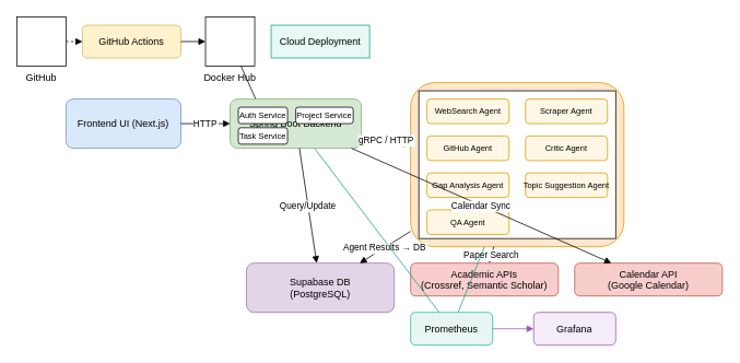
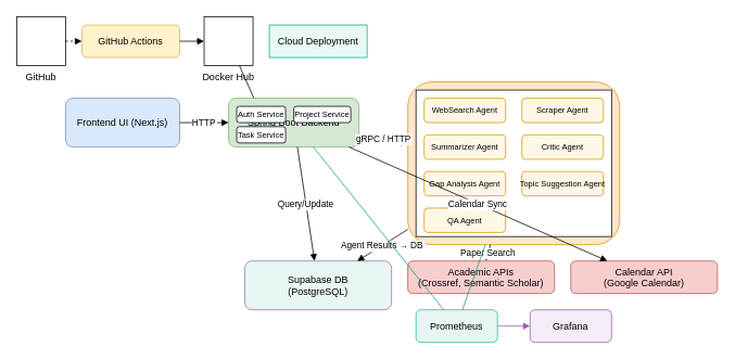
  <mxCell id="0" />
  <mxCell id="1" parent="0" />
  <mxCell id="2" value="GitHub" style="shape=mxgraph.social.github;verticalLabelPosition=bottom;verticalAlign=top;fontSize=12;" vertex="1" parent="1"><mxGeometry x="20" y="20" width="60" height="60" as="geometry" /></mxCell>
  <mxCell id="3" value="GitHub Actions" style="rounded=1;fillColor=#FFF2CC;strokeColor=#D6B656;" vertex="1" parent="1"><mxGeometry x="100" y="30" width="120" height="40" as="geometry" /></mxCell>
  <mxCell id="4" value="Docker Hub" style="shape=mxgraph.social.docker;verticalLabelPosition=bottom;verticalAlign=top;fontSize=12;" vertex="1" parent="1"><mxGeometry x="250" y="20" width="60" height="60" as="geometry" /></mxCell>
  <mxCell id="5" edge="1" source="2" target="3" parent="1" style="endArrow=block;strokeColor=#000000;dashed=1;"><mxGeometry relative="1" as="geometry" /></mxCell>
  <mxCell id="6" edge="1" source="3" target="4" parent="1" style="endArrow=block;strokeColor=#000000;"><mxGeometry relative="1" as="geometry" /></mxCell>
  <mxCell id="7" value="Cloud Deployment" style="fillColor=#E8F8F5;strokeColor=#17A589;fontSize=12;rounded=0;" vertex="1" parent="1"><mxGeometry x="330" y="30" width="120" height="40" as="geometry" /></mxCell>
  <mxCell id="8" edge="1" source="4" target="11" parent="1" style="endArrow=block;strokeColor=#000000;"><mxGeometry relative="1" as="geometry" /></mxCell>
  <mxCell id="9" value="Frontend UI (Next.js)" style="rounded=1;fillColor=#DAE8FC;strokeColor=#6C8EBF;" vertex="1" parent="1"><mxGeometry x="80" y="120" width="140" height="60" as="geometry" /></mxCell>
  <mxCell id="10" value="Spring Boot Backend" style="rounded=1;fillColor=#D5E8D4;strokeColor=#82B366;" vertex="1" parent="1"><mxGeometry x="280" y="120" width="160" height="60" as="geometry" /></mxCell>
  <mxCell id="11" value="Auth Service" style="rounded=1;fontSize=10;fillColor=#FFFFFF;strokeColor=#000000;" vertex="1" parent="10"><mxGeometry x="10" y="10" width="60" height="20" as="geometry" /></mxCell>
  <mxCell id="12" value="Project Service" style="rounded=1;fontSize=10;fillColor=#FFFFFF;strokeColor=#000000;" vertex="1" parent="10"><mxGeometry x="80" y="10" width="70" height="20" as="geometry" /></mxCell>
  <mxCell id="13" value="Task Service" style="rounded=1;fontSize=10;fillColor=#FFFFFF;strokeColor=#000000;" vertex="1" parent="10"><mxGeometry x="10" y="35" width="60" height="20" as="geometry" /></mxCell>
  <mxCell id="14" value="FastAPI AI Agent Backend" style="rounded=1;fillColor=#FFE6CC;strokeColor=#D79B00;fontSize=14;" vertex="1" parent="1"><mxGeometry x="500" y="100" width="260" height="200" as="geometry" /></mxCell>
  <mxCell id="15" value="" vertex="1" parent="14" connectable="0"><mxGeometry x="10" y="10" width="240" height="180" as="geometry" /></mxCell>
  <mxCell id="16" value="WebSearch Agent" style="rounded=1;fontSize=10;fillColor=#FFF7E6;strokeColor=#D79B00;" vertex="1" parent="15"><mxGeometry x="10" y="10" width="100" height="30" as="geometry" /></mxCell>
  <mxCell id="17" value="Scraper Agent" style="rounded=1;fontSize=10;fillColor=#FFF7E6;strokeColor=#D79B00;" vertex="1" parent="15"><mxGeometry x="130" y="10" width="100" height="30" as="geometry" /></mxCell>
- <mxCell id="18" value="GitHub Agent" style="rounded=1;fontSize=10;fillColor=#FFF7E6;strokeColor=#D79B00;" vertex="1" parent="15"><mxGeometry x="10" y="55" width="100" height="30" as="geometry" /></mxCell>
+ <mxCell id="18" value="Summarizer Agent" style="rounded=1;fontSize=10;fillColor=#FFF7E6;strokeColor=#D79B00;" vertex="1" parent="15"><mxGeometry x="10" y="55" width="100" height="30" as="geometry" /></mxCell>
  <mxCell id="19" value="Critic Agent" style="rounded=1;fontSize=10;fillColor=#FFF7E6;strokeColor=#D79B00;" vertex="1" parent="15"><mxGeometry x="130" y="55" width="100" height="30" as="geometry" /></mxCell>
  <mxCell id="20" value="Gap Analysis Agent" style="rounded=1;fontSize=10;fillColor=#FFF7E6;strokeColor=#D79B00;" vertex="1" parent="15"><mxGeometry x="10" y="100" width="100" height="30" as="geometry" /></mxCell>
  <mxCell id="21" value="Topic Suggestion Agent" style="rounded=1;fontSize=10;fillColor=#FFF7E6;strokeColor=#D79B00;" vertex="1" parent="15"><mxGeometry x="130" y="100" width="100" height="30" as="geometry" /></mxCell>
  <mxCell id="22" value="QA Agent" style="rounded=1;fontSize=10;fillColor=#FFF7E6;strokeColor=#D79B00;" vertex="1" parent="15"><mxGeometry x="10" y="145" width="100" height="30" as="geometry" /></mxCell>
  <mxCell id="23" value="Academic APIs&#10;(Crossref, Semantic Scholar)" style="rounded=1;fillColor=#F8CECC;strokeColor=#B85450;fontSize=12;" vertex="1" parent="1"><mxGeometry x="500" y="320" width="180" height="40" as="geometry" /></mxCell>
  <mxCell id="24" value="Calendar API&#10;(Google Calendar)" style="rounded=1;fillColor=#F8CECC;strokeColor=#B85450;fontSize=12;" vertex="1" parent="1"><mxGeometry x="700" y="320" width="180" height="40" as="geometry" /></mxCell>
- <mxCell id="25" value="Supabase DB&#10;(PostgreSQL)" style="rounded=1;fillColor=#E1D5E7;strokeColor=#9673A6;fontSize=12;" vertex="1" parent="1"><mxGeometry x="300" y="320" width="180" height="60" as="geometry" /></mxCell>
- <mxCell id="26" value="Prometheus" style="rounded=1;fillColor=#E8F6F3;strokeColor=#1ABC9C;fontSize=12;" vertex="1" parent="1"><mxGeometry x="500" y="380" width="100" height="40" as="geometry" /></mxCell>
+ <mxCell id="25" value="Supabase DB&#10;(PostgreSQL)" style="rounded=1;fillColor=#e8f6f3;strokeColor=#9673A6;fontSize=12;" vertex="1" parent="1"><mxGeometry x="300" y="320" width="180" height="60" as="geometry" /></mxCell>
+ <mxCell id="26" value="Prometheus" style="rounded=1;fillColor=#E8F6F3;strokeColor=#1ABC9C;fontSize=12;" vertex="1" parent="1"><mxGeometry x="510" y="380" width="100" height="40" as="geometry" /></mxCell>
  <mxCell id="27" value="Grafana" style="rounded=1;fillColor=#F4ECF7;strokeColor=#9B59B6;fontSize=12;" vertex="1" parent="1"><mxGeometry x="650" y="380" width="100" height="40" as="geometry" /></mxCell>
  <mxCell id="28" value="HTTP" style="endArrow=block;strokeColor=#000000;" edge="1" source="9" target="10" parent="1"><mxGeometry relative="1" as="geometry" /></mxCell>
  <mxCell id="29" value="gRPC / HTTP" style="endArrow=block;strokeColor=#000000;" edge="1" source="10" target="14" parent="1"><mxGeometry relative="1" as="geometry" /></mxCell>
  <mxCell id="30" value="Query/Update" style="endArrow=block;strokeColor=#000000;" edge="1" source="10" target="25" parent="1"><mxGeometry relative="1" as="geometry" /></mxCell>
  <mxCell id="31" value="Agent Results → DB" style="endArrow=block;strokeColor=#000000;" edge="1" source="14" target="25" parent="1"><mxGeometry relative="1" as="geometry" /></mxCell>
  <mxCell id="32" value="Paper Search" style="endArrow=block;strokeColor=#000000;" edge="1" source="14" target="23" parent="1"><mxGeometry relative="1" as="geometry" /></mxCell>
  <mxCell id="33" value="Calendar Sync" style="endArrow=block;strokeColor=#000000;" edge="1" source="10" target="24" parent="1"><mxGeometry relative="1" as="geometry" /></mxCell>
  <mxCell id="34" edge="1" source="10" target="26" parent="1" style="endArrow=none;strokeDashpattern=5 5;strokeColor=#16A085;"><mxGeometry relative="1" as="geometry" /></mxCell>
  <mxCell id="35" edge="1" source="14" target="26" parent="1" style="endArrow=none;strokeDashpattern=5 5;strokeColor=#16A085;"><mxGeometry relative="1" as="geometry" /></mxCell>
  <mxCell id="36" edge="1" source="26" target="27" parent="1" style="endArrow=block;strokeColor=#9B59B6;"><mxGeometry relative="1" as="geometry" /></mxCell>
